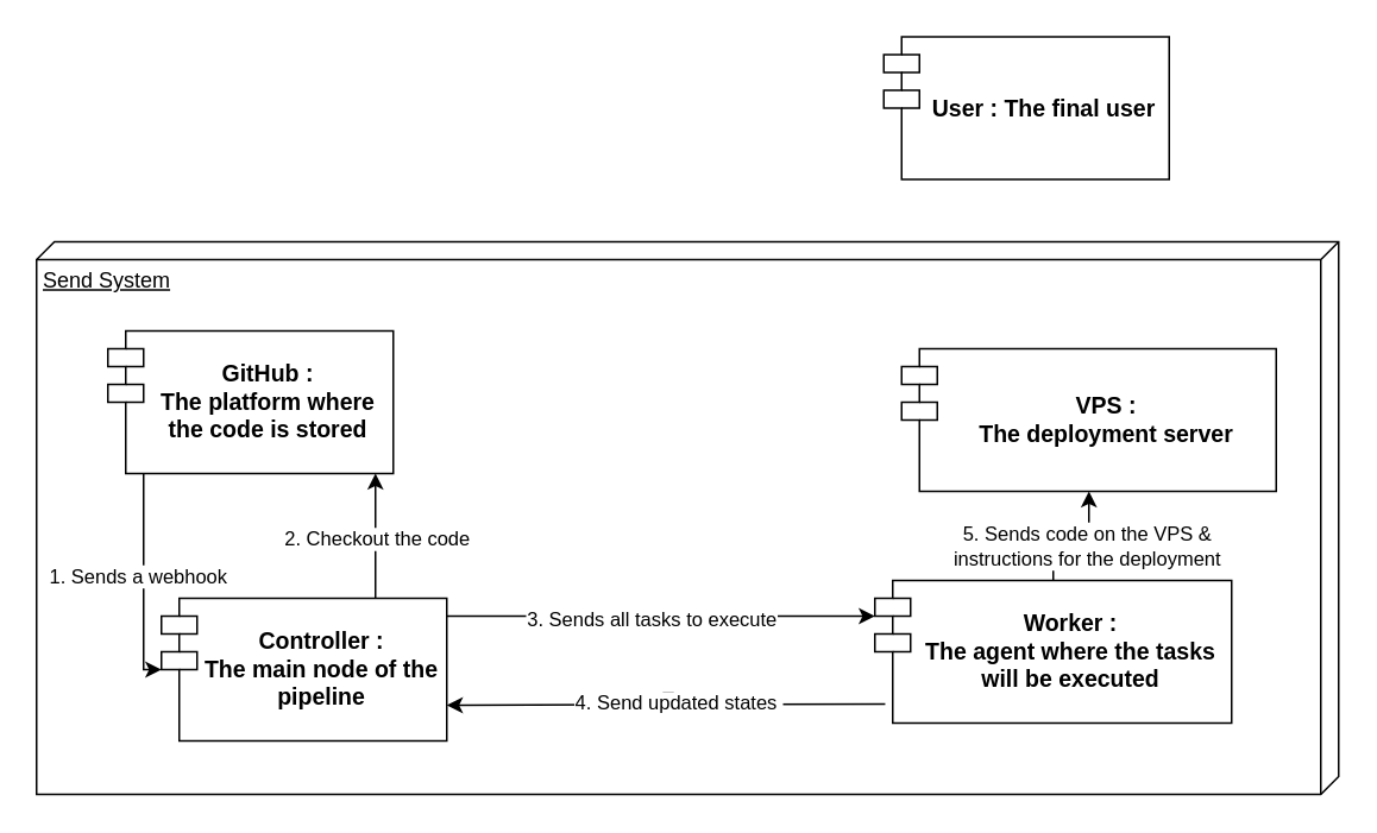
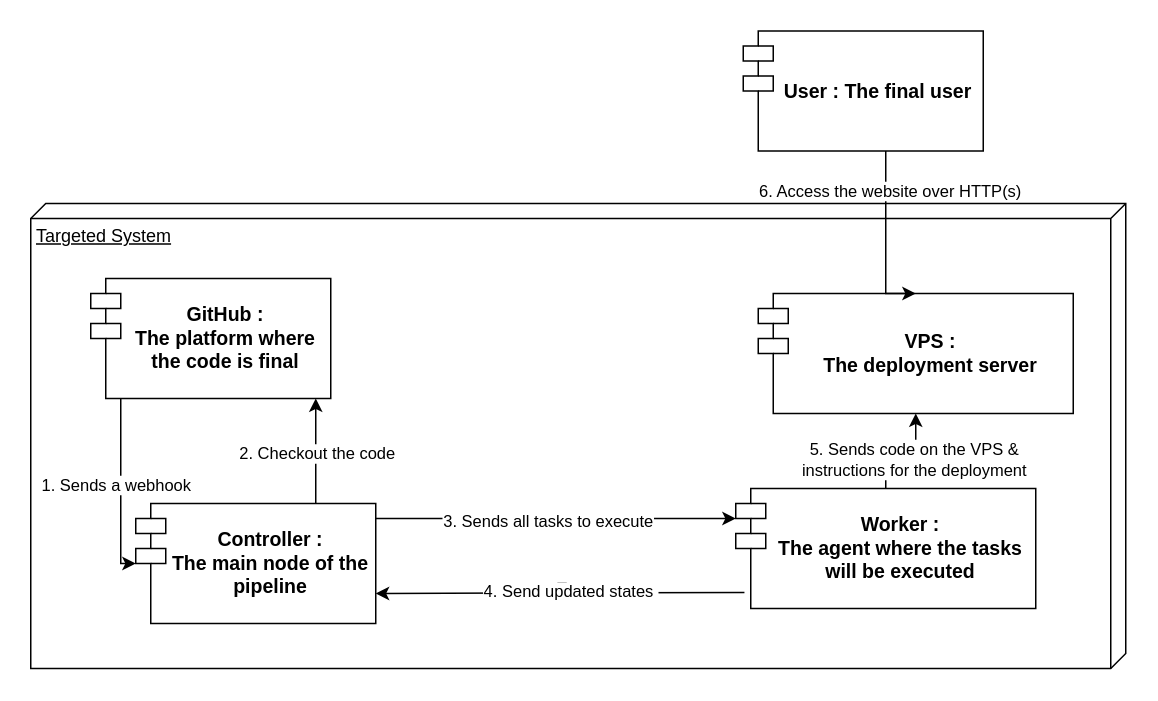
  <mxCell id="0" />
  <mxCell id="1" parent="0" />
- <mxCell id="2" value="Send System" style="verticalAlign=top;align=left;spacingTop=8;spacingLeft=2;spacingRight=12;shape=cube;size=10;direction=south;fontStyle=4;html=1;whiteSpace=wrap;" vertex="1" parent="1"><mxGeometry x="20" y="135" width="730" height="310" as="geometry" /></mxCell>
+ <mxCell id="2" value="Targeted System" style="verticalAlign=top;align=left;spacingTop=8;spacingLeft=2;spacingRight=12;shape=cube;size=10;direction=south;fontStyle=4;html=1;whiteSpace=wrap;" vertex="1" parent="1"><mxGeometry x="20" y="135" width="730" height="310" as="geometry" /></mxCell>
  <mxCell id="3" value="&lt;font style=&quot;font-size: 13px;&quot;&gt;&lt;b&gt;VPS :&lt;br&gt;The deployment server&lt;/b&gt;&lt;/font&gt;" style="shape=module;align=left;spacingLeft=20;align=center;verticalAlign=middle;whiteSpace=wrap;html=1;" vertex="1" parent="1"><mxGeometry x="505" y="195" width="210" height="80" as="geometry" /></mxCell>
  <mxCell id="4" value="" style="edgeStyle=orthogonalEdgeStyle;rounded=0;orthogonalLoop=1;jettySize=auto;html=1;" edge="1" parent="1" source="6" target="11"><mxGeometry relative="1" as="geometry"><Array as="points"><mxPoint x="80" y="295" /><mxPoint x="80" y="295" /></Array></mxGeometry></mxCell>
  <mxCell id="5" value="1. Sends a webhook" style="edgeLabel;html=1;align=center;verticalAlign=middle;resizable=0;points=[];" vertex="1" connectable="0" parent="4"><mxGeometry x="-0.048" y="-4" relative="1" as="geometry"><mxPoint as="offset" /></mxGeometry></mxCell>
- <mxCell id="6" value="&lt;font style=&quot;font-size: 13px;&quot;&gt;&lt;b&gt;GitHub :&lt;br&gt;The platform where the code is stored&lt;/b&gt;&lt;/font&gt;" style="shape=module;align=left;spacingLeft=20;align=center;verticalAlign=middle;whiteSpace=wrap;html=1;" vertex="1" parent="1"><mxGeometry x="60" y="185" width="160" height="80" as="geometry" /></mxCell>
+ <mxCell id="6" value="&lt;font style=&quot;font-size: 13px;&quot;&gt;&lt;b&gt;GitHub :&lt;br&gt;The platform where the code is final&lt;/b&gt;&lt;/font&gt;" style="shape=module;align=left;spacingLeft=20;align=center;verticalAlign=middle;whiteSpace=wrap;html=1;" vertex="1" parent="1"><mxGeometry x="60" y="185" width="160" height="80" as="geometry" /></mxCell>
  <mxCell id="7" value="" style="edgeStyle=orthogonalEdgeStyle;rounded=0;orthogonalLoop=1;jettySize=auto;html=1;" edge="1" parent="1" source="11" target="6"><mxGeometry relative="1" as="geometry"><Array as="points"><mxPoint x="210" y="315" /><mxPoint x="210" y="315" /></Array></mxGeometry></mxCell>
  <mxCell id="8" value="2. Checkout the code" style="edgeLabel;html=1;align=center;verticalAlign=middle;resizable=0;points=[];" vertex="1" connectable="0" parent="7"><mxGeometry x="-0.021" relative="1" as="geometry"><mxPoint as="offset" /></mxGeometry></mxCell>
  <mxCell id="9" value="" style="edgeStyle=orthogonalEdgeStyle;rounded=0;orthogonalLoop=1;jettySize=auto;html=1;" edge="1" parent="1" source="11" target="14"><mxGeometry relative="1" as="geometry"><Array as="points"><mxPoint x="320" y="345" /><mxPoint x="320" y="345" /></Array></mxGeometry></mxCell>
  <mxCell id="10" value="3. Sends all tasks to execute" style="edgeLabel;html=1;align=center;verticalAlign=middle;resizable=0;points=[];" vertex="1" connectable="0" parent="9"><mxGeometry x="-0.198" y="-1" relative="1" as="geometry"><mxPoint x="18" as="offset" /></mxGeometry></mxCell>
  <mxCell id="11" value="&lt;font style=&quot;font-size: 13px;&quot;&gt;&lt;b&gt;Controller :&lt;br&gt;The main node of the pipeline&lt;/b&gt;&lt;/font&gt;" style="shape=module;align=left;spacingLeft=20;align=center;verticalAlign=middle;whiteSpace=wrap;html=1;" vertex="1" parent="1"><mxGeometry x="90" y="335" width="160" height="80" as="geometry" /></mxCell>
  <mxCell id="12" value="" style="edgeStyle=orthogonalEdgeStyle;rounded=0;orthogonalLoop=1;jettySize=auto;html=1;" edge="1" parent="1" source="14" target="3"><mxGeometry relative="1" as="geometry" /></mxCell>
  <mxCell id="13" value="5. Sends code on the VPS &amp;amp; &lt;br&gt;instructions for the deployment" style="edgeLabel;html=1;align=center;verticalAlign=middle;resizable=0;points=[];" vertex="1" connectable="0" parent="12"><mxGeometry x="0.187" y="1" relative="1" as="geometry"><mxPoint x="1" y="6" as="offset" /></mxGeometry></mxCell>
  <mxCell id="14" value="&lt;font style=&quot;font-size: 13px;&quot;&gt;&lt;b&gt;Worker :&lt;br&gt;The agent where the tasks will be executed&lt;/b&gt;&lt;/font&gt;" style="shape=module;align=left;spacingLeft=20;align=center;verticalAlign=middle;whiteSpace=wrap;html=1;" vertex="1" parent="1"><mxGeometry x="490" y="325" width="200" height="80" as="geometry" /></mxCell>
+ <mxCell id="15" style="edgeStyle=orthogonalEdgeStyle;rounded=0;orthogonalLoop=1;jettySize=auto;html=1;entryX=0.5;entryY=0;entryDx=0;entryDy=0;" edge="1" parent="1" source="17" target="3"><mxGeometry relative="1" as="geometry"><Array as="points"><mxPoint x="590" y="105" /><mxPoint x="590" y="105" /></Array></mxGeometry></mxCell>
+ <mxCell id="16" value="6. Access the website over HTTP(s)" style="edgeLabel;html=1;align=center;verticalAlign=middle;resizable=0;points=[];" vertex="1" connectable="0" parent="15"><mxGeometry x="-0.547" y="2" relative="1" as="geometry"><mxPoint as="offset" /></mxGeometry></mxCell>
  <mxCell id="17" value="&lt;span style=&quot;font-size: 13px;&quot;&gt;&lt;b&gt;User : The final user&lt;/b&gt;&lt;/span&gt;" style="shape=module;align=left;spacingLeft=20;align=center;verticalAlign=middle;whiteSpace=wrap;html=1;" vertex="1" parent="1"><mxGeometry x="495" y="20" width="160" height="80" as="geometry" /></mxCell>
  <mxCell id="18" value="" style="endArrow=classic;html=1;rounded=0;exitX=0.029;exitY=0.866;exitDx=0;exitDy=0;exitPerimeter=0;entryX=1;entryY=0.75;entryDx=0;entryDy=0;" edge="1" parent="1" source="14" target="11"><mxGeometry width="50" height="50" relative="1" as="geometry"><mxPoint x="353" y="405" as="sourcePoint" /><mxPoint x="383" y="365" as="targetPoint" /></mxGeometry></mxCell>
  <mxCell id="19" value="Text" style="edgeLabel;html=1;align=center;verticalAlign=middle;resizable=0;points=[];" vertex="1" connectable="0" parent="18"><mxGeometry x="-0.068" y="-3" relative="1" as="geometry"><mxPoint as="offset" /></mxGeometry></mxCell>
  <mxCell id="20" value="4. Send updated states&amp;nbsp;" style="edgeLabel;html=1;align=center;verticalAlign=middle;resizable=0;points=[];" vertex="1" connectable="0" parent="18"><mxGeometry x="-0.059" y="-1" relative="1" as="geometry"><mxPoint as="offset" /></mxGeometry></mxCell>
